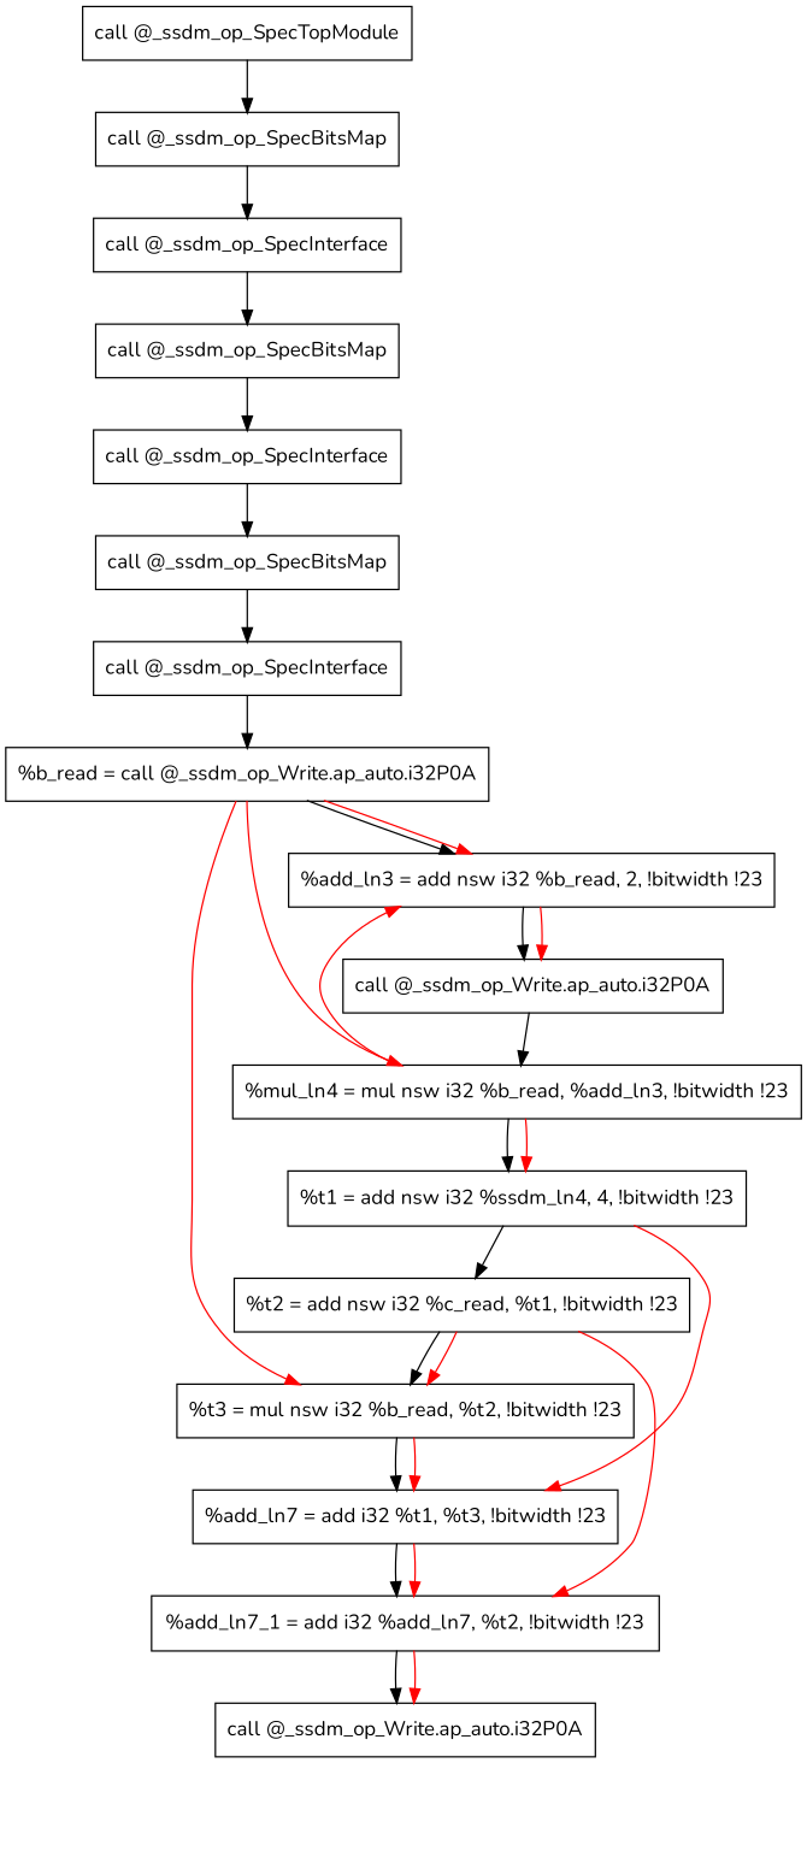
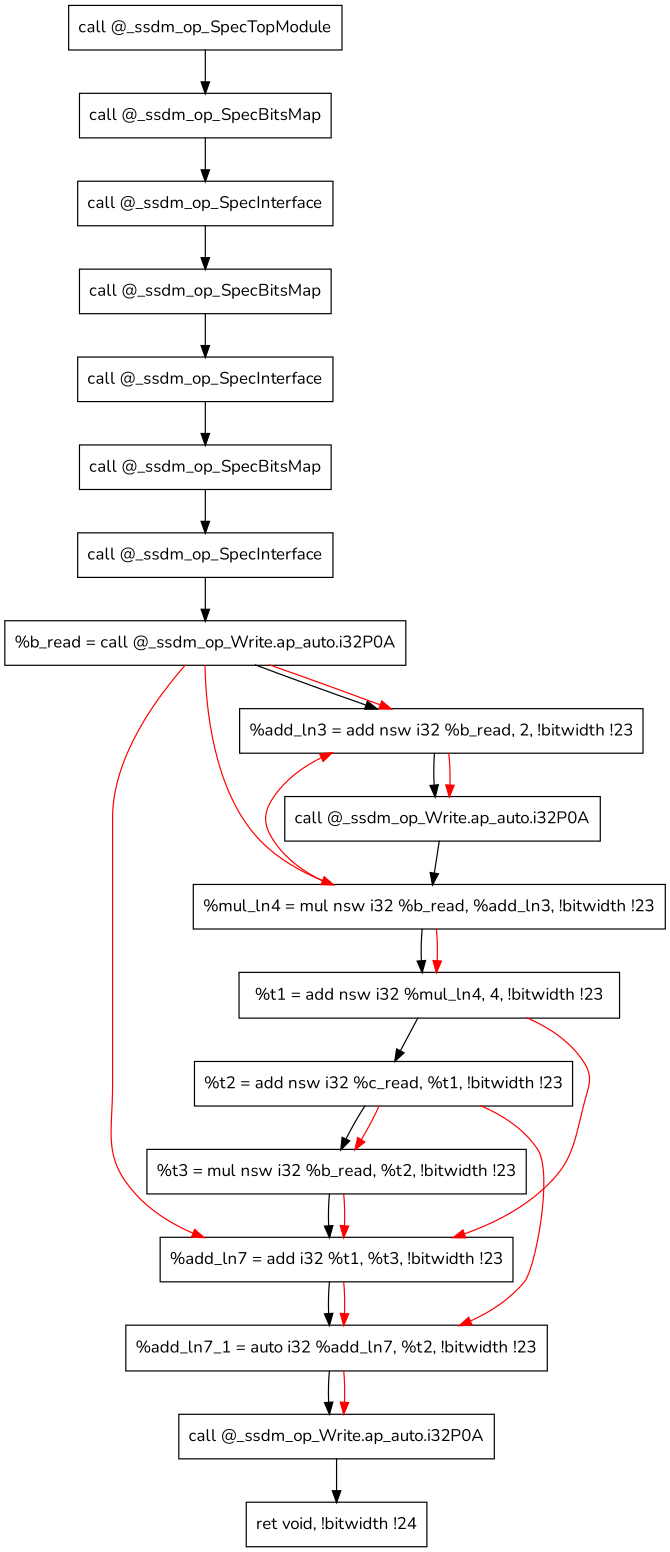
  digraph {
    fontname=Nunito
    node [fontname=Nunito shape=record]
    edge [fontname=Nunito]
    n1 [label="call @_ssdm_op_SpecTopModule"]
    n2 [label="call @_ssdm_op_SpecBitsMap"]
    n3 [label="call @_ssdm_op_SpecInterface"]
    n4 [label="call @_ssdm_op_SpecBitsMap"]
    n5 [label="call @_ssdm_op_SpecInterface"]
    n6 [label="call @_ssdm_op_SpecBitsMap"]
    n7 [label="call @_ssdm_op_SpecInterface"]
    n8 [label="%b_read = call @_ssdm_op_Write.ap_auto.i32P0A"]
    n9 [label="  %add_ln3 = add nsw i32 %b_read, 2, !bitwidth !23"]
    n10 [label="  %mul_ln4 = mul nsw i32 %b_read, %add_ln3, !bitwidth !23"]
    n11 [label="  %t3 = mul nsw i32 %b_read, %t2, !bitwidth !23"]
    n12 [label="call @_ssdm_op_Write.ap_auto.i32P0A"]
-   n13 [label="%t1 = add nsw i32 %ssdm_ln4, 4, !bitwidth !23"]
+   n13 [label="  %t1 = add nsw i32 %mul_ln4, 4, !bitwidth !23"]
    n14 [label="  %add_ln7 = add i32 %t1, %t3, !bitwidth !23"]
    n15 [label="  %t2 = add nsw i32 %c_read, %t1, !bitwidth !23"]
-   n16 [label="  %add_ln7_1 = add i32 %add_ln7, %t2, !bitwidth !23"]
+   n16 [label="%add_ln7_1 = auto i32 %add_ln7, %t2, !bitwidth !23"]
    n17 [label="call @_ssdm_op_Write.ap_auto.i32P0A"]
+   n18 [label="  ret void, !bitwidth !24"]
    n1 -> n2
    n2 -> n3
    n3 -> n4
    n4 -> n5
    n5 -> n6
    n6 -> n7
    n7 -> n8
    n8 -> n9
    n8 -> n9 [color=red]
    n8 -> n10 [color=red]
-   n8 -> n11 [color=red]
+   n8 -> n14 [color=red]
    n9 -> n12
    n9 -> n12 [color=red]
    n10 -> n9 [color=red]
    n10 -> n13
    n10 -> n13 [color=red]
    n11 -> n14
    n11 -> n14 [color=red]
    n12 -> n10
    n13 -> n14 [color=red]
    n13 -> n15 [color=black]
    n14 -> n16
    n14 -> n16 [color=red]
    n15 -> n11
    n15 -> n11 [color=red]
    n15 -> n16 [color=red]
    n16 -> n17
    n16 -> n17 [color=red]
+   n17 -> n18
  }
